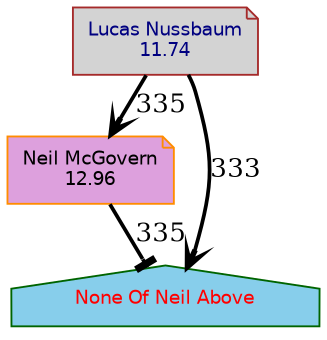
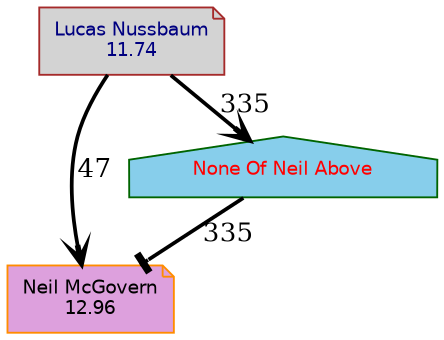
  digraph {
    ranksep=0.25
    node [fontname=Helvetica fontsize=10 shape=note style=filled]
    edge [arrowhead=vee style=bold]
    "Lucas Nussbaum\n11.74" [color=brown fillcolor=lightgrey fontcolor=NavyBlue]
    "Neil McGovern\n12.96" [color=darkorange fillcolor=plum]
    n3 [color=darkgreen fillcolor=skyblue fontcolor=Red label="None Of Neil Above" shape=house]
-   "Lucas Nussbaum\n11.74" -> "Neil McGovern\n12.96" [label=335]
-   "Lucas Nussbaum\n11.74" -> n3 [label=333]
-   "Neil McGovern\n12.96" -> n3 [arrowhead=tee label=335]
+   "Lucas Nussbaum\n11.74" -> "Neil McGovern\n12.96" [label=47]
+   "Lucas Nussbaum\n11.74" -> n3 [label=335]
+   n3 -> "Neil McGovern\n12.96" [arrowhead=tee label=335]
  }
